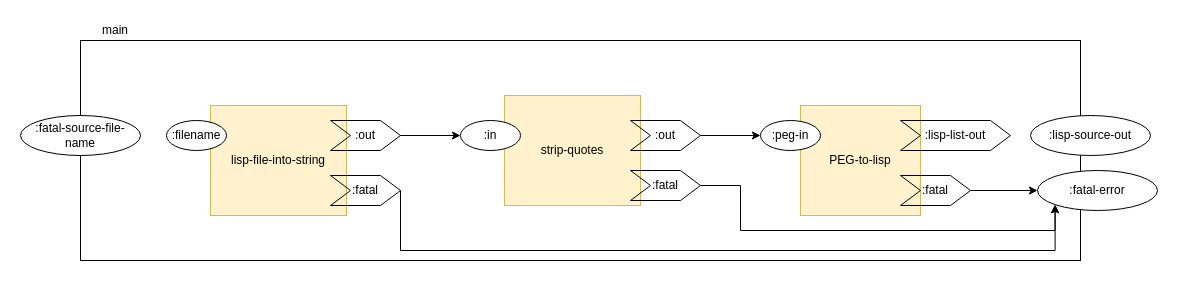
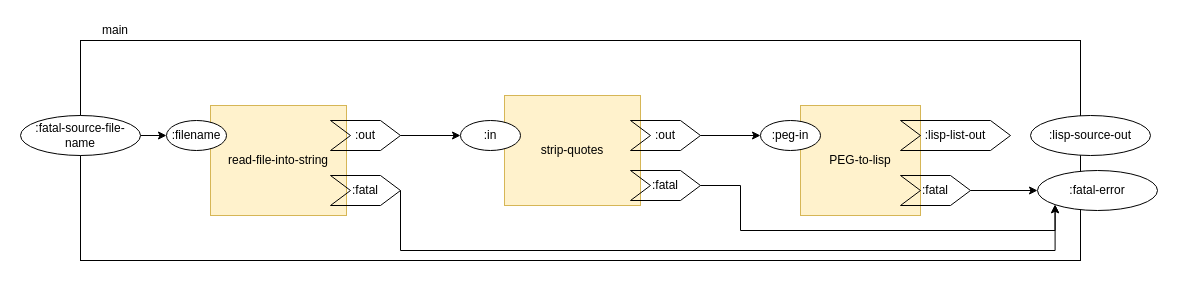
  <mxCell id="0" />
  <mxCell id="1" parent="0" />
  <mxCell id="2" value="" style="rounded=0;whiteSpace=wrap;html=1;" parent="1" vertex="1"><mxGeometry x="80" y="40" width="1000" height="220" as="geometry" /></mxCell>
+ <mxCell id="3" style="edgeStyle=orthogonalEdgeStyle;rounded=0;orthogonalLoop=1;jettySize=auto;html=0;exitX=1;exitY=0.5;exitDx=0;exitDy=0;entryX=0;entryY=0.5;entryDx=0;entryDy=0;" edge="1" parent="1" source="4" target="10"><mxGeometry relative="1" as="geometry" /></mxCell>
  <mxCell id="4" value=":fatal-source-file-name" style="ellipse;whiteSpace=wrap;html=1;" parent="1" vertex="1"><mxGeometry x="20" y="115" width="120" height="40" as="geometry" /></mxCell>
  <mxCell id="5" value=":lisp-source-out" style="ellipse;whiteSpace=wrap;html=1;" parent="1" vertex="1"><mxGeometry x="1030" y="115" width="120" height="40" as="geometry" /></mxCell>
  <mxCell id="6" value="main" style="text;html=1;resizable=0;points=[];autosize=1;align=left;verticalAlign=top;spacingTop=-4;" parent="1" vertex="1"><mxGeometry x="100" y="20" width="40" height="20" as="geometry" /></mxCell>
  <mxCell id="7" value="PEG-to-lisp" style="rounded=0;whiteSpace=wrap;html=1;fillColor=#fff2cc;strokeColor=#d6b656;" parent="1" vertex="1"><mxGeometry x="800" y="105" width="120" height="110" as="geometry" /></mxCell>
  <mxCell id="8" value=":peg-in" style="ellipse;whiteSpace=wrap;html=1;" parent="1" vertex="1"><mxGeometry x="760" y="120" width="60" height="30" as="geometry" /></mxCell>
- <mxCell id="9" value="lisp-file-into-string" style="rounded=0;whiteSpace=wrap;html=1;fillColor=#fff2cc;strokeColor=#d6b656;" parent="1" vertex="1"><mxGeometry x="210" y="105" width="136" height="110" as="geometry" /></mxCell>
+ <mxCell id="9" value="read-file-into-string" style="rounded=0;whiteSpace=wrap;html=1;fillColor=#fff2cc;strokeColor=#d6b656;" parent="1" vertex="1"><mxGeometry x="210" y="105" width="136" height="110" as="geometry" /></mxCell>
  <mxCell id="10" value=":filename" style="ellipse;whiteSpace=wrap;html=1;" parent="1" vertex="1"><mxGeometry x="166" y="120" width="60" height="30" as="geometry" /></mxCell>
  <mxCell id="11" style="edgeStyle=orthogonalEdgeStyle;rounded=0;orthogonalLoop=1;jettySize=auto;html=0;exitX=1;exitY=0.5;exitDx=0;exitDy=0;entryX=0;entryY=0.5;entryDx=0;entryDy=0;" edge="1" parent="1" source="12" target="20"><mxGeometry relative="1" as="geometry" /></mxCell>
  <mxCell id="12" value=":out" style="shape=step;perimeter=stepPerimeter;whiteSpace=wrap;html=1;fixedSize=1;fillColor=none;" vertex="1" parent="1"><mxGeometry x="330" y="120" width="70" height="30" as="geometry" /></mxCell>
  <mxCell id="13" style="edgeStyle=orthogonalEdgeStyle;rounded=0;orthogonalLoop=1;jettySize=auto;html=0;exitX=1;exitY=0.5;exitDx=0;exitDy=0;entryX=0;entryY=1;entryDx=0;entryDy=0;" edge="1" parent="1" source="14" target="18"><mxGeometry relative="1" as="geometry"><mxPoint x="740" y="190" as="targetPoint" /><Array as="points"><mxPoint x="400" y="250" /><mxPoint x="1055" y="250" /></Array></mxGeometry></mxCell>
  <mxCell id="14" value=":fatal" style="shape=step;perimeter=stepPerimeter;whiteSpace=wrap;html=1;fixedSize=1;fillColor=none;" vertex="1" parent="1"><mxGeometry x="330" y="175" width="70" height="30" as="geometry" /></mxCell>
  <mxCell id="15" style="edgeStyle=orthogonalEdgeStyle;rounded=0;orthogonalLoop=1;jettySize=auto;html=0;exitX=1;exitY=0.5;exitDx=0;exitDy=0;" edge="1" parent="1" source="16" target="18"><mxGeometry relative="1" as="geometry" /></mxCell>
  <mxCell id="16" value=":fatal" style="shape=step;perimeter=stepPerimeter;whiteSpace=wrap;html=1;fixedSize=1;fillColor=none;" vertex="1" parent="1"><mxGeometry x="900" y="175" width="70" height="30" as="geometry" /></mxCell>
  <mxCell id="17" value=":lisp-list-out" style="shape=step;perimeter=stepPerimeter;whiteSpace=wrap;html=1;fixedSize=1;fillColor=none;" vertex="1" parent="1"><mxGeometry x="900" y="120" width="110" height="30" as="geometry" /></mxCell>
  <mxCell id="18" value=":fatal-error" style="ellipse;whiteSpace=wrap;html=1;" vertex="1" parent="1"><mxGeometry x="1037" y="170" width="120" height="40" as="geometry" /></mxCell>
  <mxCell id="19" value="strip-quotes" style="rounded=0;whiteSpace=wrap;html=1;fillColor=#fff2cc;strokeColor=#d6b656;" vertex="1" parent="1"><mxGeometry x="504" y="95" width="136" height="110" as="geometry" /></mxCell>
  <mxCell id="20" value=":in" style="ellipse;whiteSpace=wrap;html=1;" vertex="1" parent="1"><mxGeometry x="460" y="120" width="60" height="30" as="geometry" /></mxCell>
  <mxCell id="21" style="edgeStyle=orthogonalEdgeStyle;rounded=0;orthogonalLoop=1;jettySize=auto;html=0;exitX=1;exitY=0.5;exitDx=0;exitDy=0;entryX=0;entryY=0.5;entryDx=0;entryDy=0;" edge="1" parent="1" source="22" target="8"><mxGeometry relative="1" as="geometry" /></mxCell>
  <mxCell id="22" value=":out" style="shape=step;perimeter=stepPerimeter;whiteSpace=wrap;html=1;fixedSize=1;fillColor=none;" vertex="1" parent="1"><mxGeometry x="630" y="120" width="70" height="30" as="geometry" /></mxCell>
  <mxCell id="23" style="edgeStyle=orthogonalEdgeStyle;rounded=0;orthogonalLoop=1;jettySize=auto;html=0;exitX=1;exitY=0.5;exitDx=0;exitDy=0;entryX=0;entryY=1;entryDx=0;entryDy=0;" edge="1" parent="1" source="24" target="18"><mxGeometry relative="1" as="geometry"><Array as="points"><mxPoint x="740" y="185" /><mxPoint x="740" y="230" /><mxPoint x="1055" y="230" /></Array></mxGeometry></mxCell>
  <mxCell id="24" value=":fatal" style="shape=step;perimeter=stepPerimeter;whiteSpace=wrap;html=1;fixedSize=1;fillColor=none;" vertex="1" parent="1"><mxGeometry x="630" y="170" width="70" height="30" as="geometry" /></mxCell>
